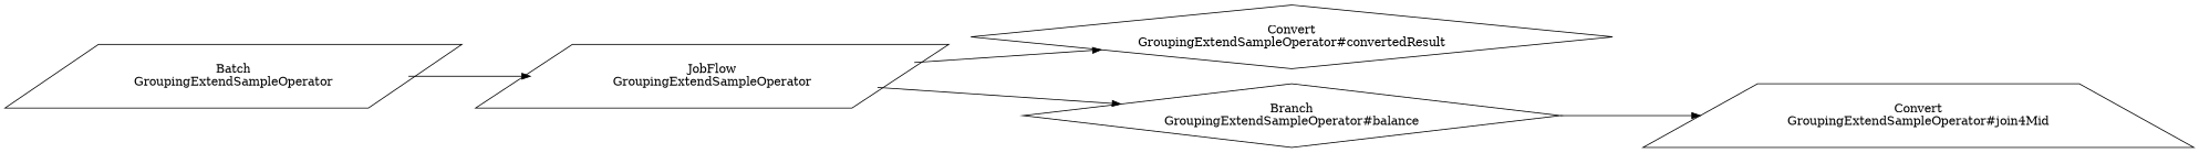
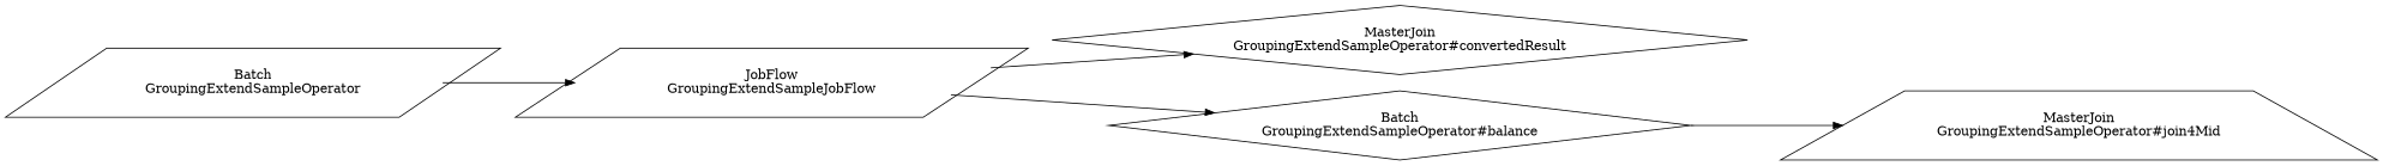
  digraph {
    rankdir=LR
    node [shape=parallelogram]
    n1 [label="Batch\nGroupingExtendSampleOperator"]
-   n2 [label="JobFlow\nGroupingExtendSampleOperator"]
-   n3 [label="Convert\nGroupingExtendSampleOperator#convertedResult" shape=diamond]
-   n4 [label="Branch\nGroupingExtendSampleOperator#balance" shape=diamond]
-   n5 [label="Convert\nGroupingExtendSampleOperator#join4Mid" shape=trapezium]
+   n2 [label="JobFlow\nGroupingExtendSampleJobFlow"]
+   n3 [label="MasterJoin\nGroupingExtendSampleOperator#convertedResult" shape=diamond]
+   n4 [label="Batch\nGroupingExtendSampleOperator#balance" shape=diamond]
+   n5 [label="MasterJoin\nGroupingExtendSampleOperator#join4Mid" shape=trapezium]
    n1 -> n2
    n2 -> n3
    n2 -> n4
    n4 -> n5
  }
